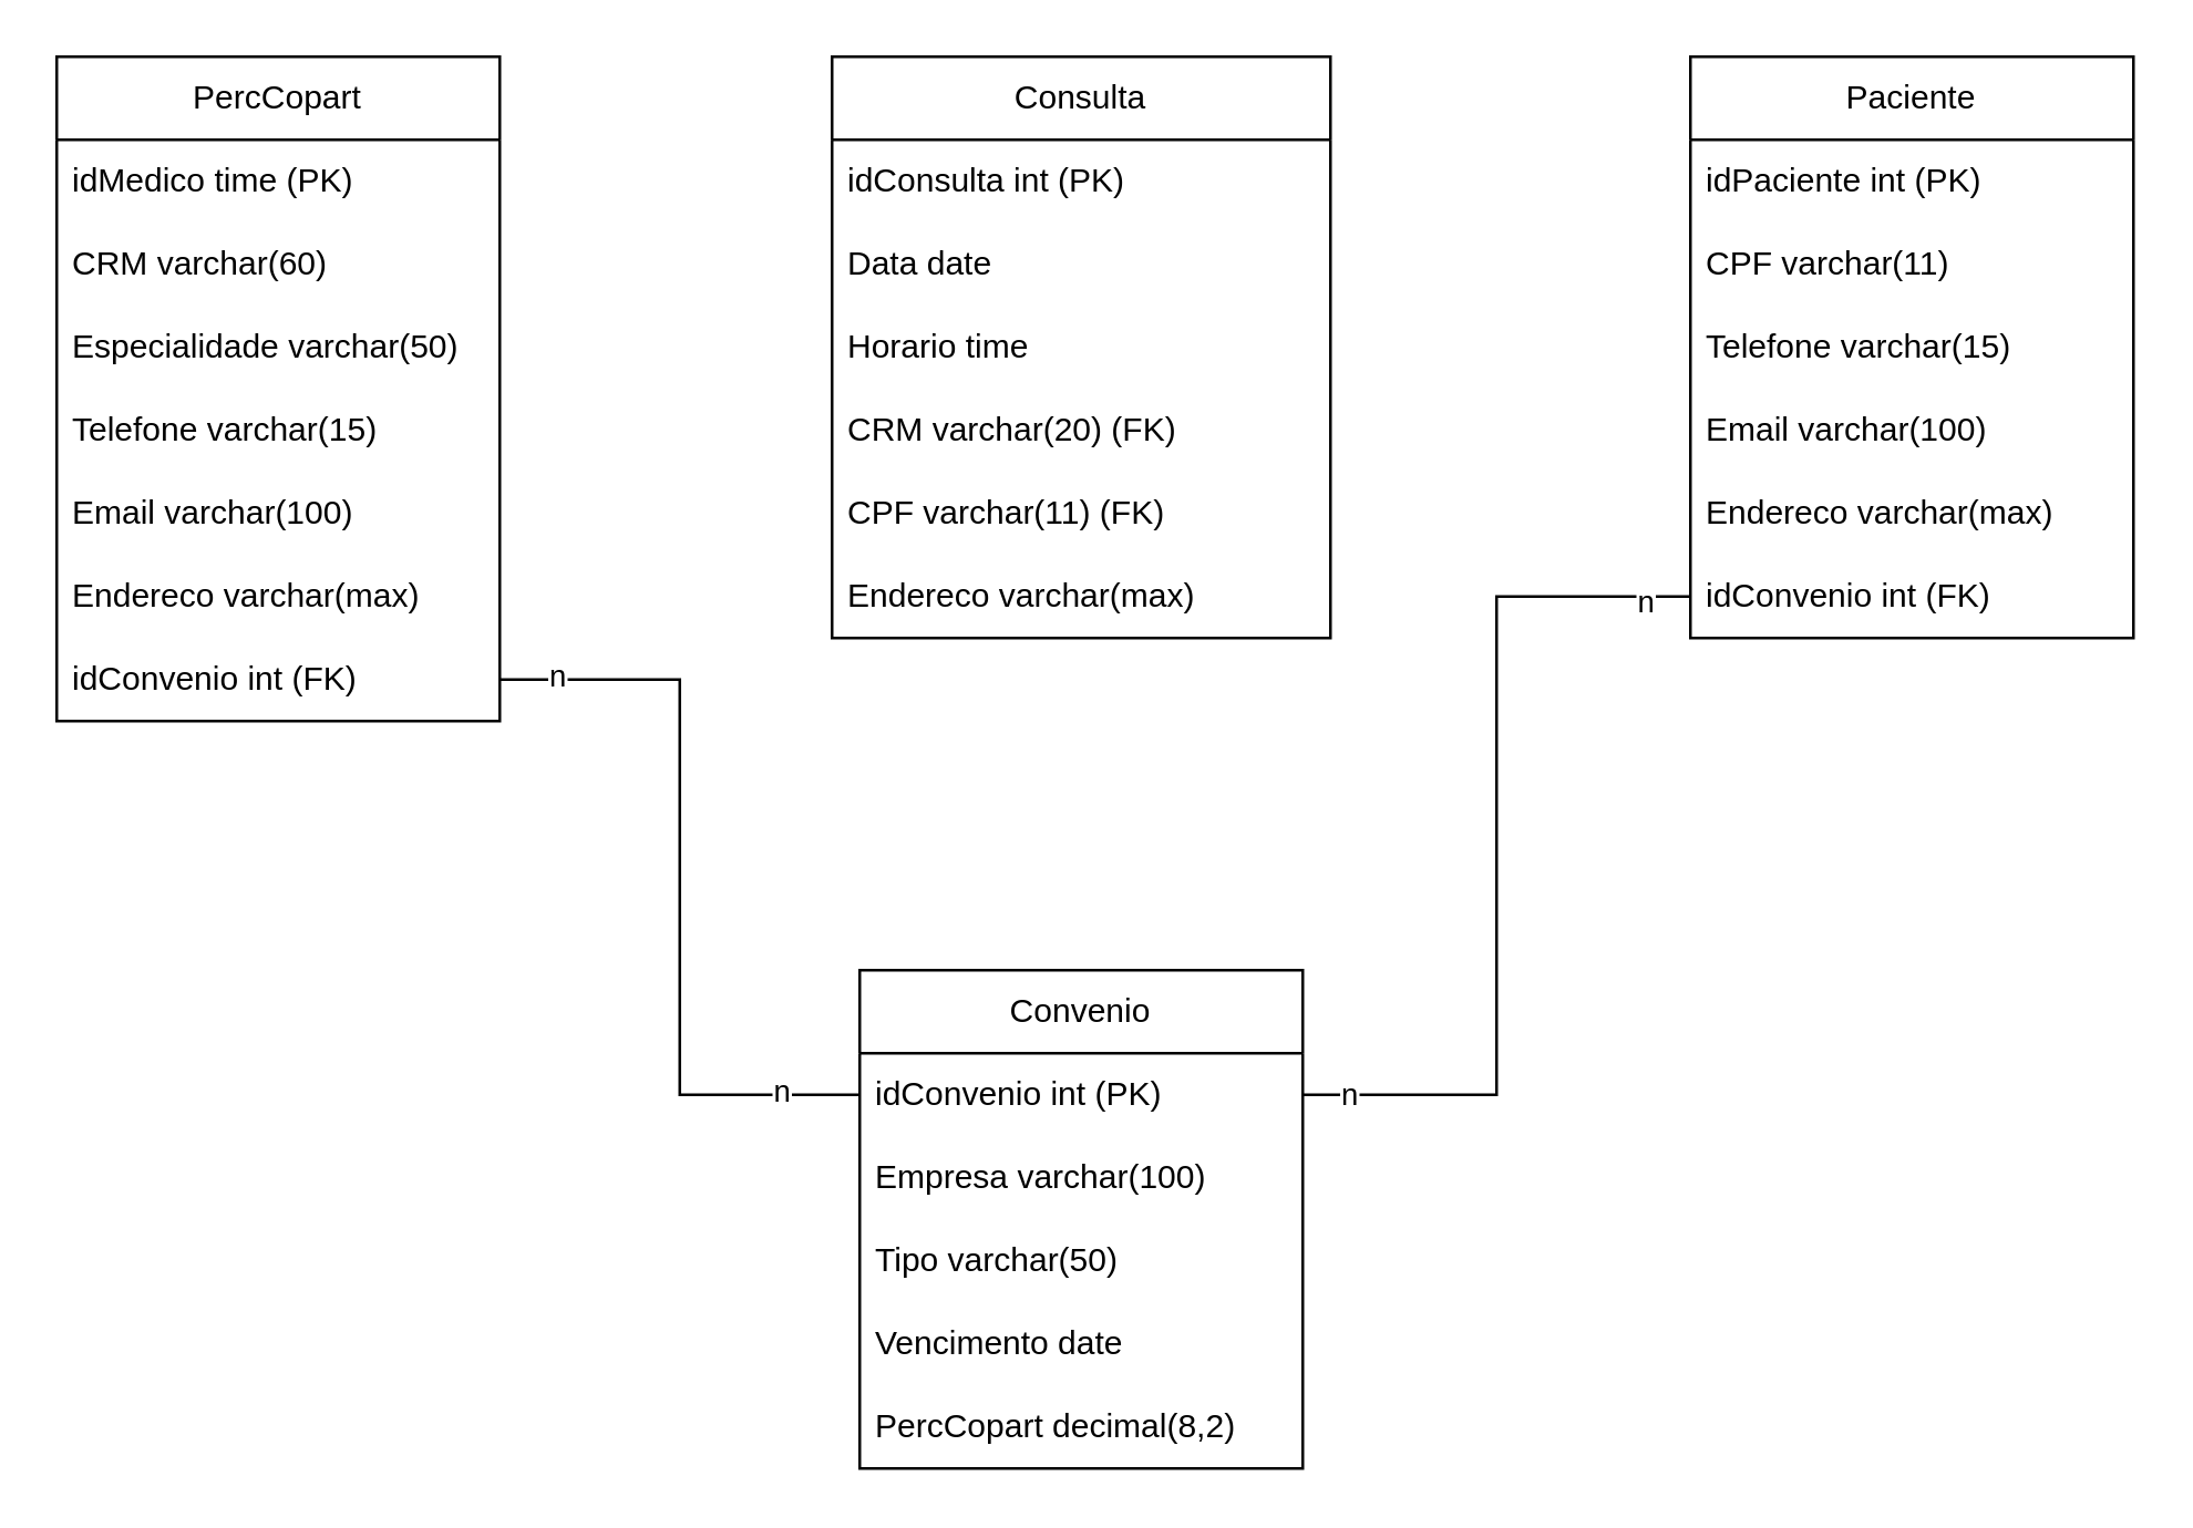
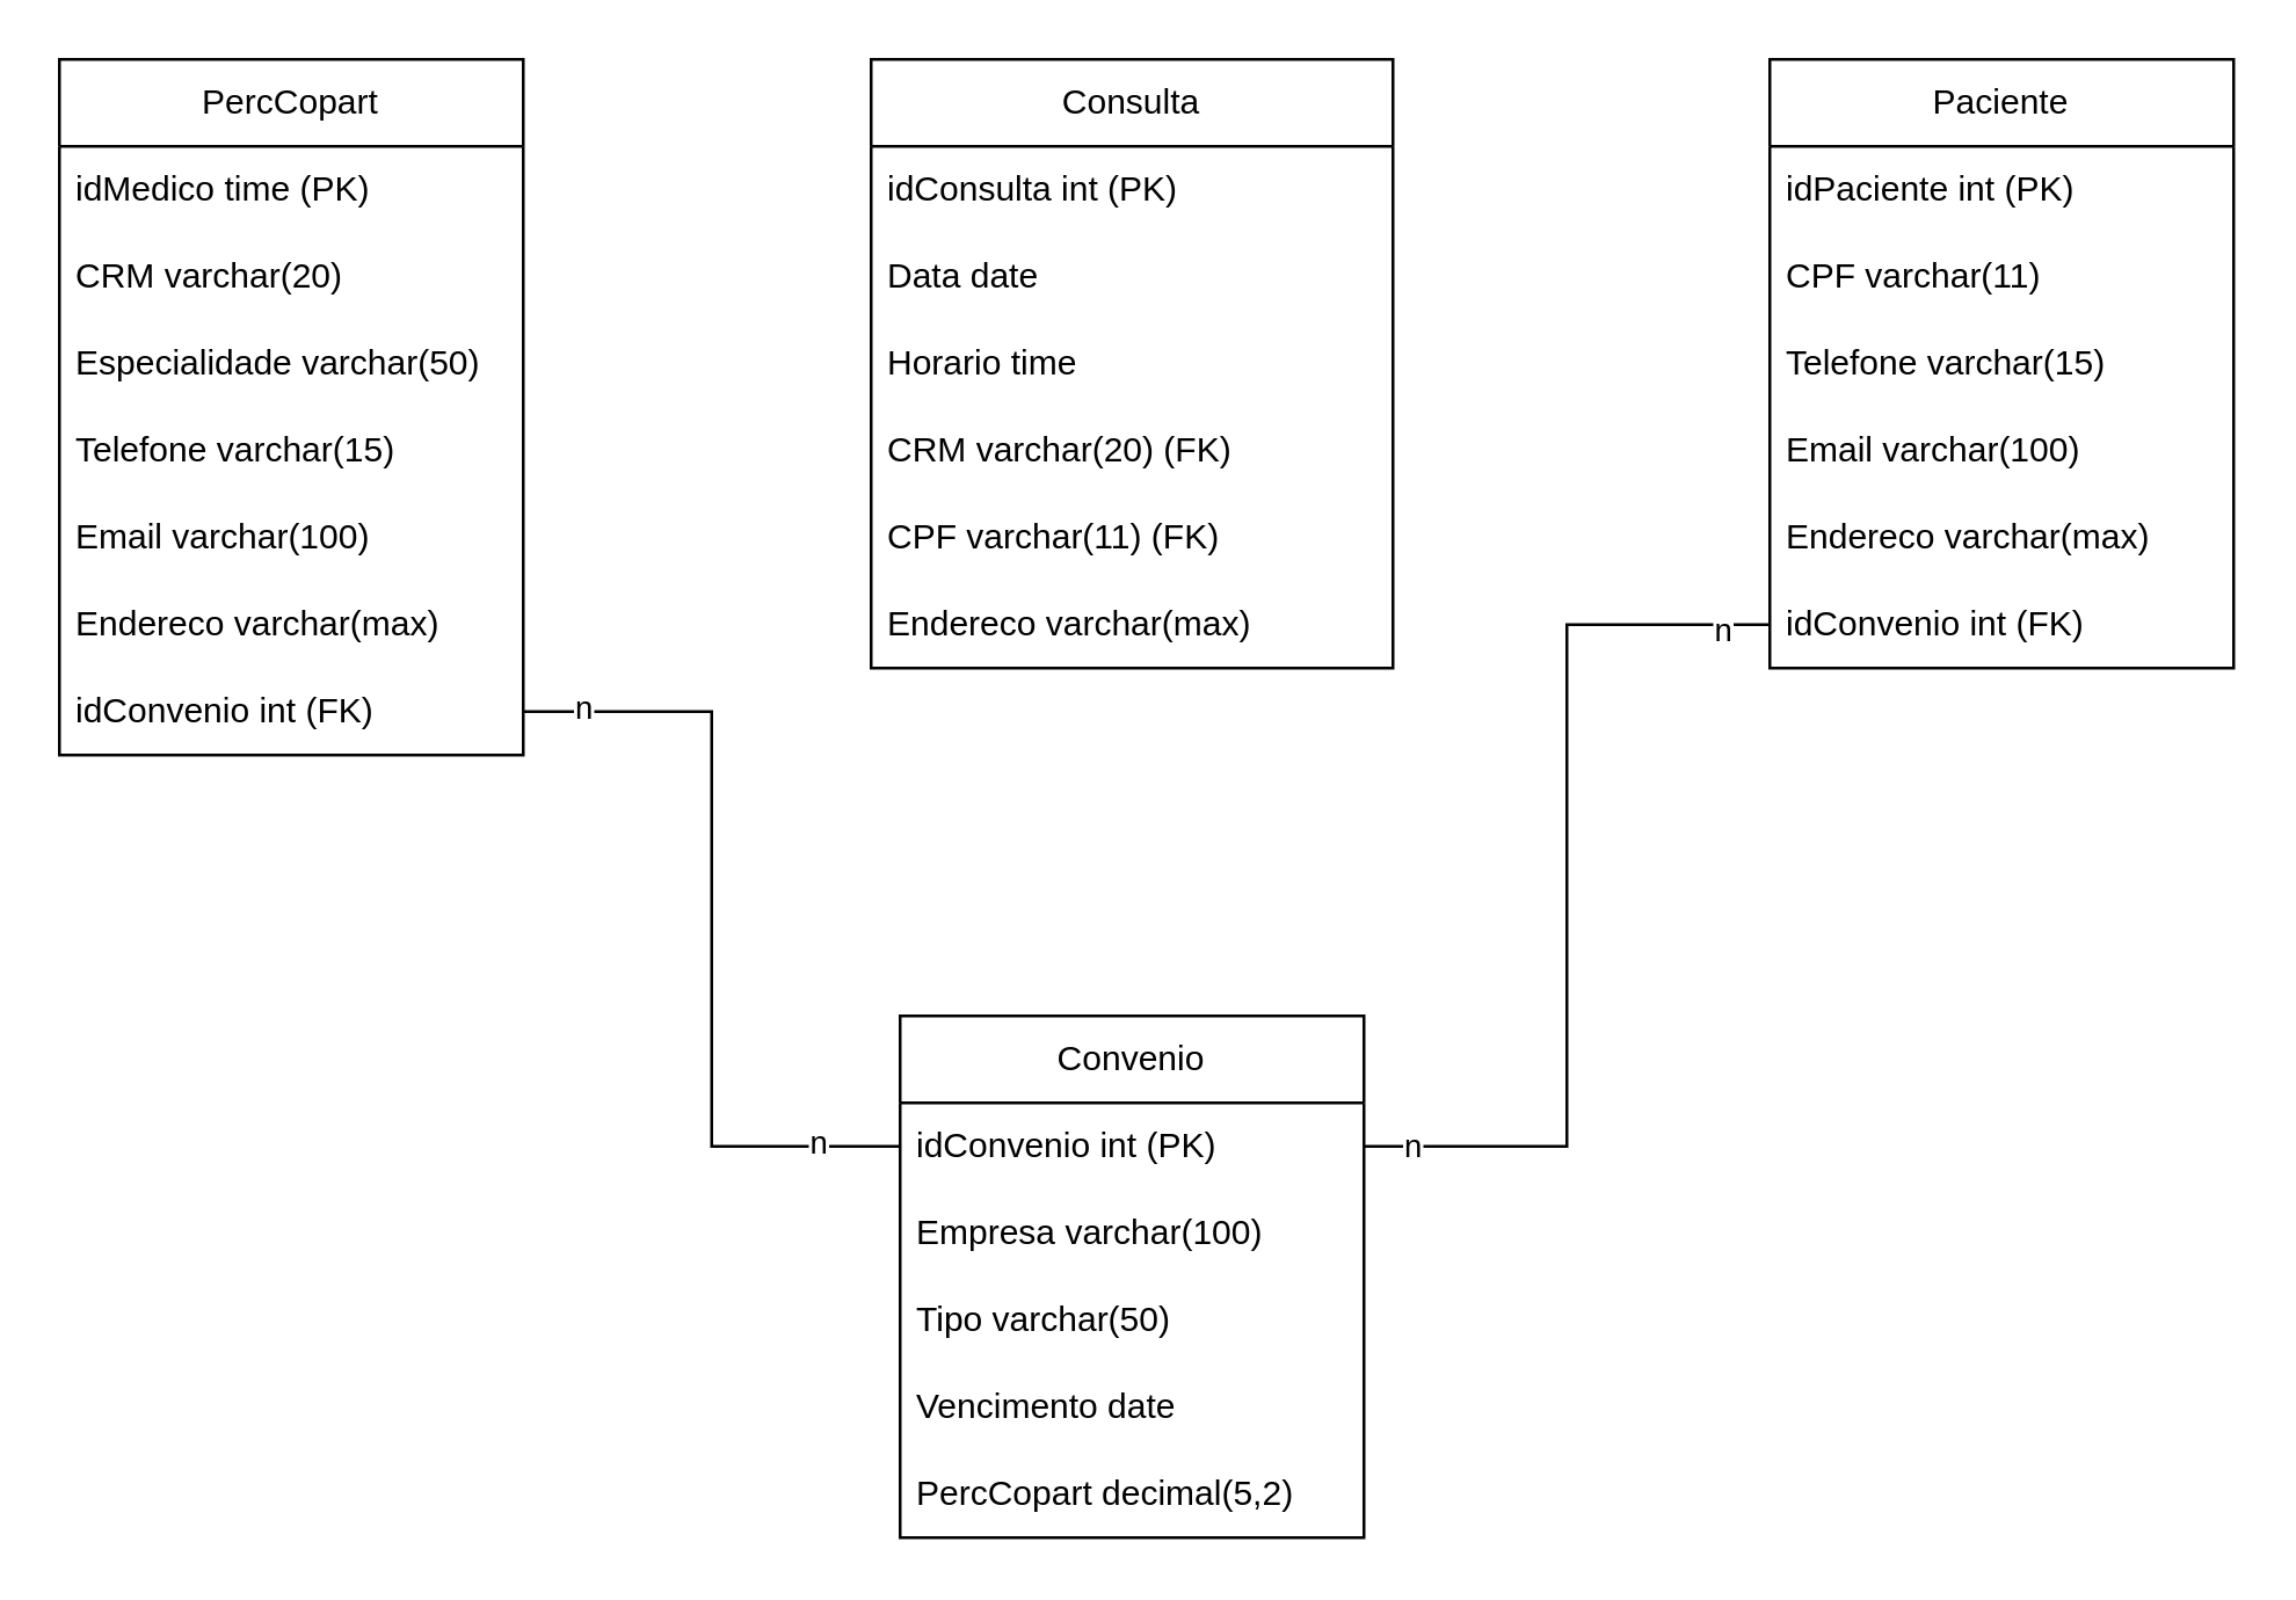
  <mxCell id="0" />
  <mxCell id="1" parent="0" />
  <mxCell id="2" value="PercCopart" style="swimlane;fontStyle=0;childLayout=stackLayout;horizontal=1;startSize=30;horizontalStack=0;resizeParent=1;resizeParentMax=0;resizeLast=0;collapsible=1;marginBottom=0;whiteSpace=wrap;html=1;" vertex="1" parent="1"><mxGeometry x="20" y="20" width="160" height="240" as="geometry" /></mxCell>
  <mxCell id="3" value="idMedico time (PK)" style="text;strokeColor=none;fillColor=none;align=left;verticalAlign=middle;spacingLeft=4;spacingRight=4;overflow=hidden;points=[[0,0.5],[1,0.5]];portConstraint=eastwest;rotatable=0;whiteSpace=wrap;html=1;" vertex="1" parent="2"><mxGeometry y="30" width="160" height="30" as="geometry" /></mxCell>
- <mxCell id="4" value="CRM varchar(60)" style="text;strokeColor=none;fillColor=none;align=left;verticalAlign=middle;spacingLeft=4;spacingRight=4;overflow=hidden;points=[[0,0.5],[1,0.5]];portConstraint=eastwest;rotatable=0;whiteSpace=wrap;html=1;" vertex="1" parent="2"><mxGeometry y="60" width="160" height="30" as="geometry" /></mxCell>
+ <mxCell id="4" value="CRM varchar(20)" style="text;strokeColor=none;fillColor=none;align=left;verticalAlign=middle;spacingLeft=4;spacingRight=4;overflow=hidden;points=[[0,0.5],[1,0.5]];portConstraint=eastwest;rotatable=0;whiteSpace=wrap;html=1;" vertex="1" parent="2"><mxGeometry y="60" width="160" height="30" as="geometry" /></mxCell>
  <mxCell id="5" value="Especialidade varchar(50)" style="text;strokeColor=none;fillColor=none;align=left;verticalAlign=middle;spacingLeft=4;spacingRight=4;overflow=hidden;points=[[0,0.5],[1,0.5]];portConstraint=eastwest;rotatable=0;whiteSpace=wrap;html=1;" vertex="1" parent="2"><mxGeometry y="90" width="160" height="30" as="geometry" /></mxCell>
  <mxCell id="6" value="Telefone varchar(15)" style="text;strokeColor=none;fillColor=none;align=left;verticalAlign=middle;spacingLeft=4;spacingRight=4;overflow=hidden;points=[[0,0.5],[1,0.5]];portConstraint=eastwest;rotatable=0;whiteSpace=wrap;html=1;" vertex="1" parent="2"><mxGeometry y="120" width="160" height="30" as="geometry" /></mxCell>
  <mxCell id="7" value="Email varchar(100)" style="text;strokeColor=none;fillColor=none;align=left;verticalAlign=middle;spacingLeft=4;spacingRight=4;overflow=hidden;points=[[0,0.5],[1,0.5]];portConstraint=eastwest;rotatable=0;whiteSpace=wrap;html=1;" vertex="1" parent="2"><mxGeometry y="150" width="160" height="30" as="geometry" /></mxCell>
  <mxCell id="8" value="Endereco  varchar(max)" style="text;strokeColor=none;fillColor=none;align=left;verticalAlign=middle;spacingLeft=4;spacingRight=4;overflow=hidden;points=[[0,0.5],[1,0.5]];portConstraint=eastwest;rotatable=0;whiteSpace=wrap;html=1;" vertex="1" parent="2"><mxGeometry y="180" width="160" height="30" as="geometry" /></mxCell>
  <mxCell id="9" value="idConvenio int (FK)" style="text;strokeColor=none;fillColor=none;align=left;verticalAlign=middle;spacingLeft=4;spacingRight=4;overflow=hidden;points=[[0,0.5],[1,0.5]];portConstraint=eastwest;rotatable=0;whiteSpace=wrap;html=1;" vertex="1" parent="2"><mxGeometry y="210" width="160" height="30" as="geometry" /></mxCell>
  <mxCell id="10" value="Consulta" style="swimlane;fontStyle=0;childLayout=stackLayout;horizontal=1;startSize=30;horizontalStack=0;resizeParent=1;resizeParentMax=0;resizeLast=0;collapsible=1;marginBottom=0;whiteSpace=wrap;html=1;" vertex="1" parent="1"><mxGeometry x="300" y="20" width="180" height="210" as="geometry" /></mxCell>
  <mxCell id="11" value="idConsulta int (PK)" style="text;strokeColor=none;fillColor=none;align=left;verticalAlign=middle;spacingLeft=4;spacingRight=4;overflow=hidden;points=[[0,0.5],[1,0.5]];portConstraint=eastwest;rotatable=0;whiteSpace=wrap;html=1;" vertex="1" parent="10"><mxGeometry y="30" width="180" height="30" as="geometry" /></mxCell>
  <mxCell id="12" value="Data date" style="text;strokeColor=none;fillColor=none;align=left;verticalAlign=middle;spacingLeft=4;spacingRight=4;overflow=hidden;points=[[0,0.5],[1,0.5]];portConstraint=eastwest;rotatable=0;whiteSpace=wrap;html=1;" vertex="1" parent="10"><mxGeometry y="60" width="180" height="30" as="geometry" /></mxCell>
  <mxCell id="13" value="Horario time" style="text;strokeColor=none;fillColor=none;align=left;verticalAlign=middle;spacingLeft=4;spacingRight=4;overflow=hidden;points=[[0,0.5],[1,0.5]];portConstraint=eastwest;rotatable=0;whiteSpace=wrap;html=1;" vertex="1" parent="10"><mxGeometry y="90" width="180" height="30" as="geometry" /></mxCell>
  <mxCell id="14" value="CRM varchar(20) (FK)" style="text;strokeColor=none;fillColor=none;align=left;verticalAlign=middle;spacingLeft=4;spacingRight=4;overflow=hidden;points=[[0,0.5],[1,0.5]];portConstraint=eastwest;rotatable=0;whiteSpace=wrap;html=1;" vertex="1" parent="10"><mxGeometry y="120" width="180" height="30" as="geometry" /></mxCell>
  <mxCell id="15" value="CPF varchar(11) (FK)" style="text;strokeColor=none;fillColor=none;align=left;verticalAlign=middle;spacingLeft=4;spacingRight=4;overflow=hidden;points=[[0,0.5],[1,0.5]];portConstraint=eastwest;rotatable=0;whiteSpace=wrap;html=1;" vertex="1" parent="10"><mxGeometry y="150" width="180" height="30" as="geometry" /></mxCell>
  <mxCell id="16" value="Endereco  varchar(max)" style="text;strokeColor=none;fillColor=none;align=left;verticalAlign=middle;spacingLeft=4;spacingRight=4;overflow=hidden;points=[[0,0.5],[1,0.5]];portConstraint=eastwest;rotatable=0;whiteSpace=wrap;html=1;" vertex="1" parent="10"><mxGeometry y="180" width="180" height="30" as="geometry" /></mxCell>
  <mxCell id="17" value="Paciente" style="swimlane;fontStyle=0;childLayout=stackLayout;horizontal=1;startSize=30;horizontalStack=0;resizeParent=1;resizeParentMax=0;resizeLast=0;collapsible=1;marginBottom=0;whiteSpace=wrap;html=1;" vertex="1" parent="1"><mxGeometry x="610" y="20" width="160" height="210" as="geometry" /></mxCell>
  <mxCell id="18" value="idPaciente int (PK)" style="text;strokeColor=none;fillColor=none;align=left;verticalAlign=middle;spacingLeft=4;spacingRight=4;overflow=hidden;points=[[0,0.5],[1,0.5]];portConstraint=eastwest;rotatable=0;whiteSpace=wrap;html=1;" vertex="1" parent="17"><mxGeometry y="30" width="160" height="30" as="geometry" /></mxCell>
  <mxCell id="19" value="CPF varchar(11)" style="text;strokeColor=none;fillColor=none;align=left;verticalAlign=middle;spacingLeft=4;spacingRight=4;overflow=hidden;points=[[0,0.5],[1,0.5]];portConstraint=eastwest;rotatable=0;whiteSpace=wrap;html=1;" vertex="1" parent="17"><mxGeometry y="60" width="160" height="30" as="geometry" /></mxCell>
  <mxCell id="20" value="Telefone varchar(15)" style="text;strokeColor=none;fillColor=none;align=left;verticalAlign=middle;spacingLeft=4;spacingRight=4;overflow=hidden;points=[[0,0.5],[1,0.5]];portConstraint=eastwest;rotatable=0;whiteSpace=wrap;html=1;" vertex="1" parent="17"><mxGeometry y="90" width="160" height="30" as="geometry" /></mxCell>
  <mxCell id="21" value="Email varchar(100)" style="text;strokeColor=none;fillColor=none;align=left;verticalAlign=middle;spacingLeft=4;spacingRight=4;overflow=hidden;points=[[0,0.5],[1,0.5]];portConstraint=eastwest;rotatable=0;whiteSpace=wrap;html=1;" vertex="1" parent="17"><mxGeometry y="120" width="160" height="30" as="geometry" /></mxCell>
  <mxCell id="22" value="Endereco  varchar(max)" style="text;strokeColor=none;fillColor=none;align=left;verticalAlign=middle;spacingLeft=4;spacingRight=4;overflow=hidden;points=[[0,0.5],[1,0.5]];portConstraint=eastwest;rotatable=0;whiteSpace=wrap;html=1;" vertex="1" parent="17"><mxGeometry y="150" width="160" height="30" as="geometry" /></mxCell>
  <mxCell id="23" value="idConvenio int (FK)" style="text;strokeColor=none;fillColor=none;align=left;verticalAlign=middle;spacingLeft=4;spacingRight=4;overflow=hidden;points=[[0,0.5],[1,0.5]];portConstraint=eastwest;rotatable=0;whiteSpace=wrap;html=1;" vertex="1" parent="17"><mxGeometry y="180" width="160" height="30" as="geometry" /></mxCell>
  <mxCell id="24" value="Convenio" style="swimlane;fontStyle=0;childLayout=stackLayout;horizontal=1;startSize=30;horizontalStack=0;resizeParent=1;resizeParentMax=0;resizeLast=0;collapsible=1;marginBottom=0;whiteSpace=wrap;html=1;" vertex="1" parent="1"><mxGeometry x="310" y="350" width="160" height="180" as="geometry" /></mxCell>
  <mxCell id="25" value="idConvenio int (PK)" style="text;strokeColor=none;fillColor=none;align=left;verticalAlign=middle;spacingLeft=4;spacingRight=4;overflow=hidden;points=[[0,0.5],[1,0.5]];portConstraint=eastwest;rotatable=0;whiteSpace=wrap;html=1;" vertex="1" parent="24"><mxGeometry y="30" width="160" height="30" as="geometry" /></mxCell>
  <mxCell id="26" value="Empresa varchar(100)" style="text;strokeColor=none;fillColor=none;align=left;verticalAlign=middle;spacingLeft=4;spacingRight=4;overflow=hidden;points=[[0,0.5],[1,0.5]];portConstraint=eastwest;rotatable=0;whiteSpace=wrap;html=1;" vertex="1" parent="24"><mxGeometry y="60" width="160" height="30" as="geometry" /></mxCell>
  <mxCell id="27" value="Tipo varchar(50)" style="text;strokeColor=none;fillColor=none;align=left;verticalAlign=middle;spacingLeft=4;spacingRight=4;overflow=hidden;points=[[0,0.5],[1,0.5]];portConstraint=eastwest;rotatable=0;whiteSpace=wrap;html=1;" vertex="1" parent="24"><mxGeometry y="90" width="160" height="30" as="geometry" /></mxCell>
  <mxCell id="28" value="Vencimento date" style="text;strokeColor=none;fillColor=none;align=left;verticalAlign=middle;spacingLeft=4;spacingRight=4;overflow=hidden;points=[[0,0.5],[1,0.5]];portConstraint=eastwest;rotatable=0;whiteSpace=wrap;html=1;" vertex="1" parent="24"><mxGeometry y="120" width="160" height="30" as="geometry" /></mxCell>
- <mxCell id="29" value="PercCopart decimal(8,2)" style="text;strokeColor=none;fillColor=none;align=left;verticalAlign=middle;spacingLeft=4;spacingRight=4;overflow=hidden;points=[[0,0.5],[1,0.5]];portConstraint=eastwest;rotatable=0;whiteSpace=wrap;html=1;" vertex="1" parent="24"><mxGeometry y="150" width="160" height="30" as="geometry" /></mxCell>
+ <mxCell id="29" value="PercCopart decimal(5,2)" style="text;strokeColor=none;fillColor=none;align=left;verticalAlign=middle;spacingLeft=4;spacingRight=4;overflow=hidden;points=[[0,0.5],[1,0.5]];portConstraint=eastwest;rotatable=0;whiteSpace=wrap;html=1;" vertex="1" parent="24"><mxGeometry y="150" width="160" height="30" as="geometry" /></mxCell>
  <mxCell id="30" style="edgeStyle=orthogonalEdgeStyle;rounded=0;orthogonalLoop=1;jettySize=auto;html=1;entryX=0;entryY=0.5;entryDx=0;entryDy=0;endArrow=none;endFill=0;" edge="1" parent="1" source="9" target="25"><mxGeometry relative="1" as="geometry" /></mxCell>
  <mxCell id="31" value="n" style="edgeLabel;html=1;align=center;verticalAlign=middle;resizable=0;points=[];" vertex="1" connectable="0" parent="30"><mxGeometry x="0.793" y="2" relative="1" as="geometry"><mxPoint as="offset" /></mxGeometry></mxCell>
  <mxCell id="32" value="n" style="edgeLabel;html=1;align=center;verticalAlign=middle;resizable=0;points=[];" vertex="1" connectable="0" parent="30"><mxGeometry x="-0.858" y="2" relative="1" as="geometry"><mxPoint as="offset" /></mxGeometry></mxCell>
  <mxCell id="33" style="edgeStyle=orthogonalEdgeStyle;rounded=0;orthogonalLoop=1;jettySize=auto;html=1;entryX=1;entryY=0.5;entryDx=0;entryDy=0;endArrow=none;endFill=0;" edge="1" parent="1" source="23" target="25"><mxGeometry relative="1" as="geometry" /></mxCell>
  <mxCell id="34" value="n" style="edgeLabel;html=1;align=center;verticalAlign=middle;resizable=0;points=[];" vertex="1" connectable="0" parent="33"><mxGeometry x="-0.892" y="1" relative="1" as="geometry"><mxPoint as="offset" /></mxGeometry></mxCell>
  <mxCell id="35" value="n" style="edgeLabel;html=1;align=center;verticalAlign=middle;resizable=0;points=[];" vertex="1" connectable="0" parent="33"><mxGeometry x="0.902" y="-1" relative="1" as="geometry"><mxPoint as="offset" /></mxGeometry></mxCell>
